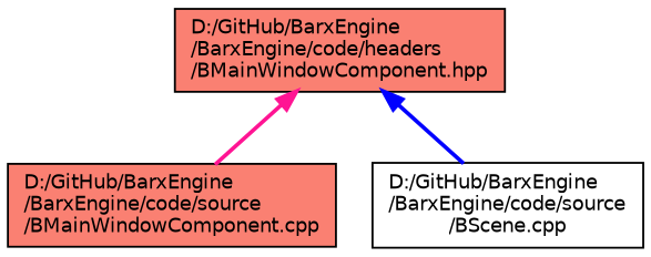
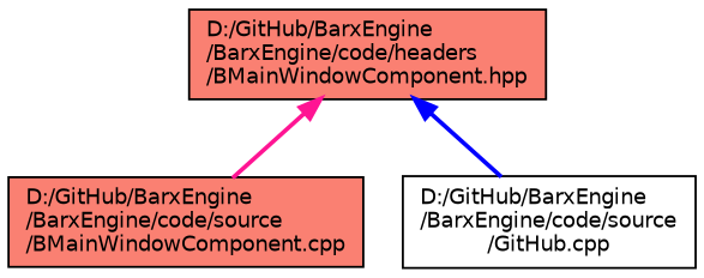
  digraph {
    node [color=black fillcolor=salmon fontname=Helvetica fontsize=10 shape=record style=filled]
    edge [dir=back fontname=Helvetica fontsize=10 labelfontname=Helvetica labelfontsize=10 style=bold]
    n1 [fontcolor=black height=0.2 label="D:/GitHub/BarxEngine\l/BarxEngine/code/headers\l/BMainWindowComponent.hpp" width=0.4]
    n2 [height=0.2 label="D:/GitHub/BarxEngine\l/BarxEngine/code/source\l/BMainWindowComponent.cpp" width=0.4]
-   n3 [fillcolor=white height=0.2 label="D:/GitHub/BarxEngine\l/BarxEngine/code/source\l/BScene.cpp" width=0.4]
+   n3 [fillcolor=white height=0.2 label="D:/GitHub/BarxEngine\l/BarxEngine/code/source\l/GitHub.cpp" width=0.4]
    n1 -> n2 [color=deeppink]
    n1 -> n3 [color=blue]
  }
